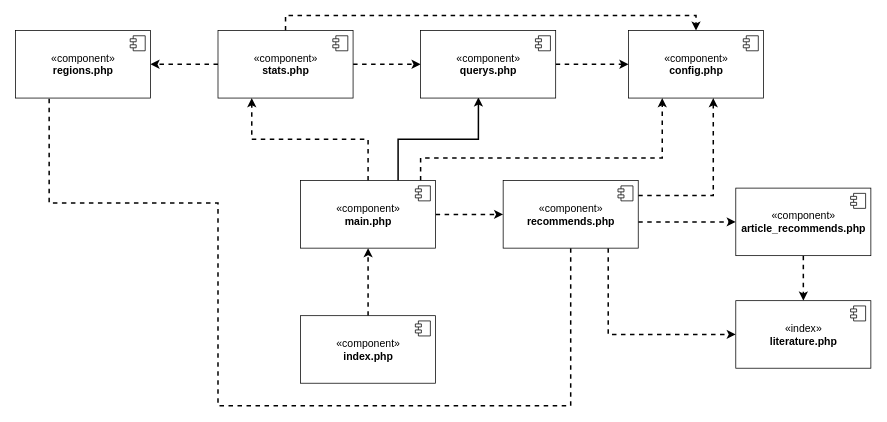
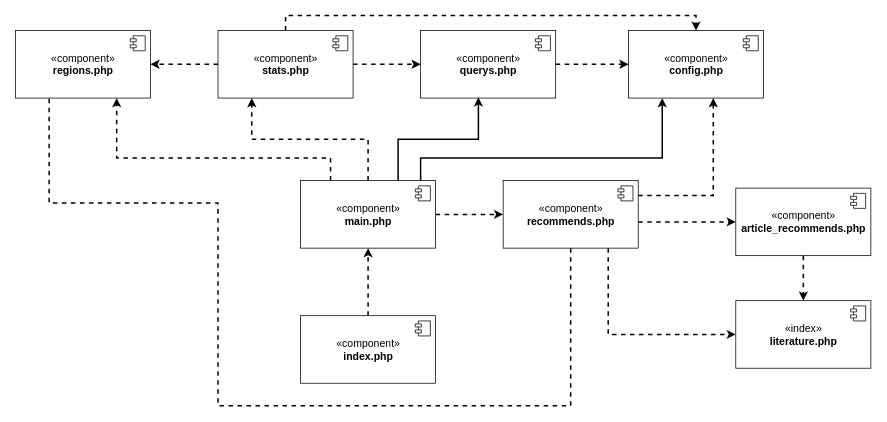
  <mxCell id="0" />
  <mxCell id="1" parent="0" />
  <mxCell id="2" style="edgeStyle=orthogonalEdgeStyle;rounded=0;orthogonalLoop=1;jettySize=auto;html=1;entryX=0.5;entryY=1;entryDx=0;entryDy=0;fontSize=14;dashed=1;strokeWidth=2;" edge="1" parent="1" source="3" target="10"><mxGeometry relative="1" as="geometry" /></mxCell>
  <mxCell id="3" value="«component»&lt;br&gt;&lt;b&gt;index.php&lt;/b&gt;" style="html=1;dropTarget=0;fontSize=14;" vertex="1" parent="1"><mxGeometry x="400" y="420" width="180" height="90" as="geometry" /></mxCell>
  <mxCell id="4" value="" style="shape=module;jettyWidth=8;jettyHeight=4;fontSize=14;" vertex="1" parent="3"><mxGeometry x="1" width="20" height="20" relative="1" as="geometry"><mxPoint x="-27" y="7" as="offset" /></mxGeometry></mxCell>
  <mxCell id="5" style="edgeStyle=orthogonalEdgeStyle;rounded=0;orthogonalLoop=1;jettySize=auto;html=1;entryX=0.25;entryY=1;entryDx=0;entryDy=0;dashed=1;strokeWidth=2;fontSize=14;" edge="1" parent="1" source="10" target="15"><mxGeometry relative="1" as="geometry" /></mxCell>
  <mxCell id="6" style="edgeStyle=orthogonalEdgeStyle;rounded=0;orthogonalLoop=1;jettySize=auto;html=1;entryX=0.428;entryY=0.989;entryDx=0;entryDy=0;entryPerimeter=0;dashed=0;strokeWidth=2;fontSize=14;" edge="1" parent="1" source="10" target="20"><mxGeometry relative="1" as="geometry"><Array as="points"><mxPoint x="530" y="185" /><mxPoint x="637" y="185" /></Array></mxGeometry></mxCell>
- <mxCell id="7" style="edgeStyle=orthogonalEdgeStyle;rounded=0;orthogonalLoop=1;jettySize=auto;html=1;entryX=0.25;entryY=1;entryDx=0;entryDy=0;dashed=1;strokeWidth=2;fontSize=14;" edge="1" parent="1" source="10" target="17"><mxGeometry relative="1" as="geometry"><Array as="points"><mxPoint x="560" y="210" /><mxPoint x="882" y="210" /></Array></mxGeometry></mxCell>
+ <mxCell id="7" style="edgeStyle=orthogonalEdgeStyle;rounded=0;orthogonalLoop=1;jettySize=auto;html=1;entryX=0.25;entryY=1;entryDx=0;entryDy=0;dashed=0;strokeWidth=2;fontSize=14;" edge="1" parent="1" source="10" target="17"><mxGeometry relative="1" as="geometry"><Array as="points"><mxPoint x="560" y="210" /><mxPoint x="882" y="210" /></Array></mxGeometry></mxCell>
+ <mxCell id="8" style="edgeStyle=orthogonalEdgeStyle;rounded=0;orthogonalLoop=1;jettySize=auto;html=1;entryX=0.75;entryY=1;entryDx=0;entryDy=0;dashed=1;strokeWidth=2;fontSize=14;" edge="1" parent="1" source="10" target="22"><mxGeometry relative="1" as="geometry"><Array as="points"><mxPoint x="440" y="210" /><mxPoint x="155" y="210" /></Array></mxGeometry></mxCell>
  <mxCell id="9" style="edgeStyle=orthogonalEdgeStyle;rounded=0;orthogonalLoop=1;jettySize=auto;html=1;dashed=1;strokeWidth=2;fontSize=14;" edge="1" parent="1" source="10" target="28"><mxGeometry relative="1" as="geometry" /></mxCell>
  <mxCell id="10" value="«component»&lt;br&gt;&lt;b&gt;main.php&lt;/b&gt;" style="html=1;dropTarget=0;fontSize=14;" vertex="1" parent="1"><mxGeometry x="400" y="240" width="180" height="90" as="geometry" /></mxCell>
  <mxCell id="11" value="" style="shape=module;jettyWidth=8;jettyHeight=4;fontSize=14;" vertex="1" parent="10"><mxGeometry x="1" width="20" height="20" relative="1" as="geometry"><mxPoint x="-27" y="7" as="offset" /></mxGeometry></mxCell>
  <mxCell id="12" style="edgeStyle=orthogonalEdgeStyle;rounded=0;orthogonalLoop=1;jettySize=auto;html=1;entryX=1;entryY=0.5;entryDx=0;entryDy=0;dashed=1;strokeWidth=2;fontSize=14;" edge="1" parent="1" source="15" target="22"><mxGeometry relative="1" as="geometry" /></mxCell>
  <mxCell id="13" style="edgeStyle=orthogonalEdgeStyle;rounded=0;orthogonalLoop=1;jettySize=auto;html=1;entryX=0;entryY=0.5;entryDx=0;entryDy=0;dashed=1;strokeWidth=2;fontSize=14;" edge="1" parent="1" source="15" target="20"><mxGeometry relative="1" as="geometry" /></mxCell>
  <mxCell id="14" style="edgeStyle=orthogonalEdgeStyle;rounded=0;orthogonalLoop=1;jettySize=auto;html=1;entryX=0.5;entryY=0;entryDx=0;entryDy=0;dashed=1;strokeWidth=2;fontSize=14;" edge="1" parent="1" source="15" target="17"><mxGeometry relative="1" as="geometry"><Array as="points"><mxPoint x="380" y="20" /><mxPoint x="927" y="20" /></Array></mxGeometry></mxCell>
  <mxCell id="15" value="«component»&lt;br&gt;&lt;b&gt;stats.php&lt;/b&gt;" style="html=1;dropTarget=0;fontSize=14;" vertex="1" parent="1"><mxGeometry x="290" y="40" width="180" height="90" as="geometry" /></mxCell>
  <mxCell id="16" value="" style="shape=module;jettyWidth=8;jettyHeight=4;fontSize=14;" vertex="1" parent="15"><mxGeometry x="1" width="20" height="20" relative="1" as="geometry"><mxPoint x="-27" y="7" as="offset" /></mxGeometry></mxCell>
  <mxCell id="17" value="«component»&lt;br&gt;&lt;b&gt;config.php&lt;/b&gt;" style="html=1;dropTarget=0;fontSize=14;" vertex="1" parent="1"><mxGeometry x="837" y="40" width="180" height="90" as="geometry" /></mxCell>
  <mxCell id="18" value="" style="shape=module;jettyWidth=8;jettyHeight=4;fontSize=14;" vertex="1" parent="17"><mxGeometry x="1" width="20" height="20" relative="1" as="geometry"><mxPoint x="-27" y="7" as="offset" /></mxGeometry></mxCell>
  <mxCell id="19" style="edgeStyle=orthogonalEdgeStyle;rounded=0;orthogonalLoop=1;jettySize=auto;html=1;dashed=1;strokeWidth=2;fontSize=14;" edge="1" parent="1" source="20" target="17"><mxGeometry relative="1" as="geometry" /></mxCell>
  <mxCell id="20" value="«component»&lt;br&gt;&lt;b&gt;querys.php&lt;/b&gt;" style="html=1;dropTarget=0;fontSize=14;" vertex="1" parent="1"><mxGeometry x="560" y="40" width="180" height="90" as="geometry" /></mxCell>
  <mxCell id="21" value="" style="shape=module;jettyWidth=8;jettyHeight=4;fontSize=14;" vertex="1" parent="20"><mxGeometry x="1" width="20" height="20" relative="1" as="geometry"><mxPoint x="-27" y="7" as="offset" /></mxGeometry></mxCell>
  <mxCell id="22" value="«component»&lt;br&gt;&lt;b&gt;regions.php&lt;/b&gt;" style="html=1;dropTarget=0;fontSize=14;" vertex="1" parent="1"><mxGeometry x="20" y="40" width="180" height="90" as="geometry" /></mxCell>
  <mxCell id="23" value="" style="shape=module;jettyWidth=8;jettyHeight=4;fontSize=14;" vertex="1" parent="22"><mxGeometry x="1" width="20" height="20" relative="1" as="geometry"><mxPoint x="-27" y="7" as="offset" /></mxGeometry></mxCell>
  <mxCell id="24" style="edgeStyle=orthogonalEdgeStyle;rounded=0;orthogonalLoop=1;jettySize=auto;html=1;entryX=0.25;entryY=1;entryDx=0;entryDy=0;dashed=1;strokeWidth=2;fontSize=14;endArrow=none;" edge="1" parent="1" source="28" target="22"><mxGeometry relative="1" as="geometry"><Array as="points"><mxPoint x="760" y="540" /><mxPoint x="290" y="540" /><mxPoint x="290" y="270" /><mxPoint x="65" y="270" /></Array></mxGeometry></mxCell>
  <mxCell id="25" style="edgeStyle=orthogonalEdgeStyle;rounded=0;orthogonalLoop=1;jettySize=auto;html=1;dashed=1;strokeWidth=2;fontSize=14;" edge="1" parent="1" source="28"><mxGeometry relative="1" as="geometry"><mxPoint x="950" y="130" as="targetPoint" /><Array as="points"><mxPoint x="950" y="260" /></Array></mxGeometry></mxCell>
  <mxCell id="26" style="edgeStyle=orthogonalEdgeStyle;rounded=0;orthogonalLoop=1;jettySize=auto;html=1;entryX=0;entryY=0.5;entryDx=0;entryDy=0;dashed=1;strokeWidth=2;fontSize=14;" edge="1" parent="1" source="28" target="31"><mxGeometry relative="1" as="geometry"><Array as="points"><mxPoint x="890" y="295" /><mxPoint x="890" y="295" /></Array></mxGeometry></mxCell>
  <mxCell id="27" style="edgeStyle=orthogonalEdgeStyle;rounded=0;orthogonalLoop=1;jettySize=auto;html=1;entryX=0;entryY=0.5;entryDx=0;entryDy=0;dashed=1;strokeWidth=2;fontSize=14;" edge="1" parent="1" source="28" target="33"><mxGeometry relative="1" as="geometry"><Array as="points"><mxPoint x="810" y="445" /></Array></mxGeometry></mxCell>
  <mxCell id="28" value="«component»&lt;br&gt;&lt;b&gt;recommends.php&lt;/b&gt;" style="html=1;dropTarget=0;fontSize=14;" vertex="1" parent="1"><mxGeometry x="670" y="240" width="180" height="90" as="geometry" /></mxCell>
  <mxCell id="29" value="" style="shape=module;jettyWidth=8;jettyHeight=4;fontSize=14;" vertex="1" parent="28"><mxGeometry x="1" width="20" height="20" relative="1" as="geometry"><mxPoint x="-27" y="7" as="offset" /></mxGeometry></mxCell>
  <mxCell id="30" value="" style="edgeStyle=orthogonalEdgeStyle;rounded=0;orthogonalLoop=1;jettySize=auto;html=1;dashed=1;strokeWidth=2;fontSize=14;" edge="1" parent="1" source="31" target="33"><mxGeometry relative="1" as="geometry" /></mxCell>
  <mxCell id="31" value="«component»&lt;br&gt;&lt;b&gt;article_recommends.php&lt;/b&gt;" style="html=1;dropTarget=0;fontSize=14;" vertex="1" parent="1"><mxGeometry x="980" y="250" width="180" height="90" as="geometry" /></mxCell>
  <mxCell id="32" value="" style="shape=module;jettyWidth=8;jettyHeight=4;fontSize=14;" vertex="1" parent="31"><mxGeometry x="1" width="20" height="20" relative="1" as="geometry"><mxPoint x="-27" y="7" as="offset" /></mxGeometry></mxCell>
  <mxCell id="33" value="«index»&lt;br&gt;&lt;b&gt;literature.php&lt;/b&gt;" style="html=1;dropTarget=0;fontSize=14;" vertex="1" parent="1"><mxGeometry x="980" y="400" width="180" height="90" as="geometry" /></mxCell>
  <mxCell id="34" value="" style="shape=module;jettyWidth=8;jettyHeight=4;fontSize=14;" vertex="1" parent="33"><mxGeometry x="1" width="20" height="20" relative="1" as="geometry"><mxPoint x="-27" y="7" as="offset" /></mxGeometry></mxCell>
